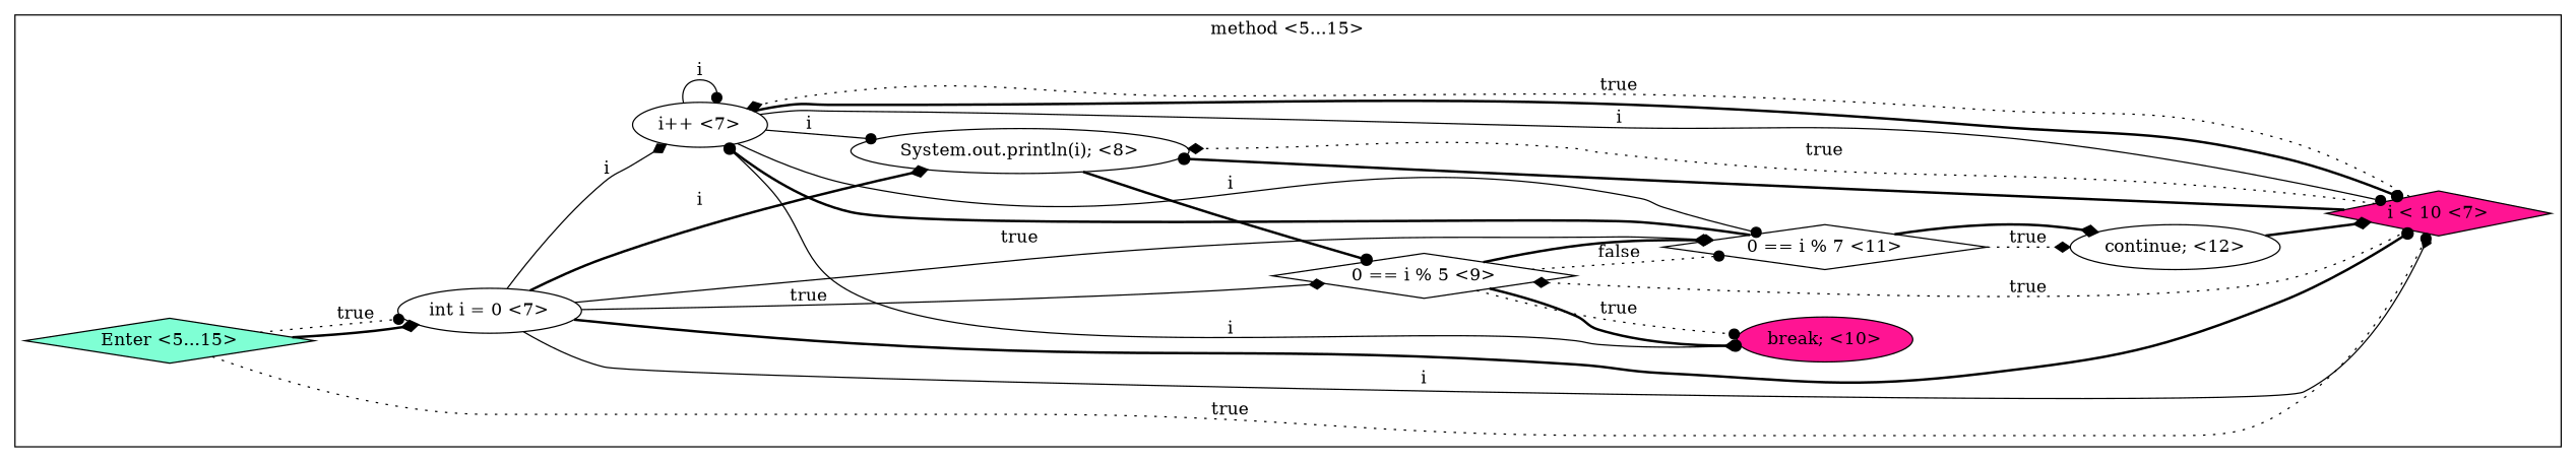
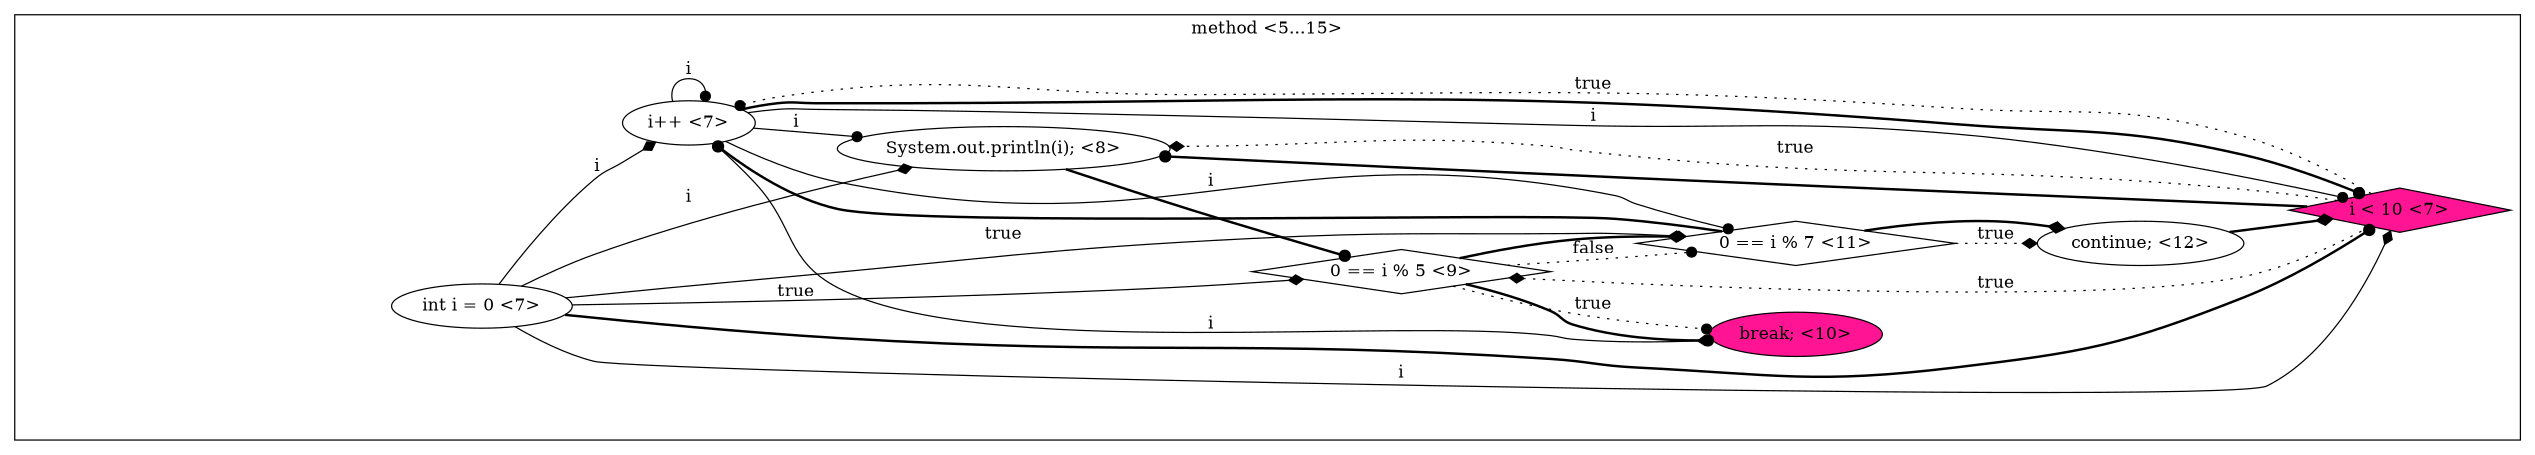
  digraph {
    rankdir=LR
    node [fillcolor=white shape=ellipse style=filled]
    edge [arrowhead=dot style=solid]
    n1 [label="i++ <7>"]
    n2 [label="0 == i % 5 <9>" shape=diamond]
    n3 [label="System.out.println(i); <8>"]
    n4 [fillcolor=deeppink label="i < 10 <7>" shape=diamond]
    n5 [label="0 == i % 7 <11>" shape=diamond]
    n6 [fillcolor=deeppink label="break; <10>"]
    n7 [label="continue; <12>"]
    n8 [label="int i = 0 <7>"]
-   n9 [fillcolor=aquamarine label="Enter <5...15>" shape=diamond]
    subgraph cluster_1 {
      label="method <5...15>"
      n1
      n2
      n3
      n4
      n5
      n6
      n7
      n8
-     n9
    }
    n1 -> n1 [label=i]
    n1 -> n3 [label=i]
    n1 -> n4 [label=i]
    n1 -> n4 [style=bold]
    n1 -> n5 [label=i]
    n1 -> n6 [arrowhead=diamond label=i]
    n2 -> n5 [label=false style=dotted]
    n2 -> n5 [arrowhead=diamond style=bold]
    n2 -> n6 [label=true style=dotted]
    n2 -> n6 [style=bold]
    n3 -> n2 [style=bold]
-   n4 -> n1 [arrowhead=diamond label=true style=dotted]
+   n4 -> n1 [label=true style=dotted]
    n4 -> n2 [arrowhead=diamond label=true style=dotted]
    n4 -> n3 [arrowhead=diamond label=true style=dotted]
    n4 -> n3 [style=bold]
    n5 -> n1 [style=bold]
    n5 -> n7 [arrowhead=diamond label=true style=dotted]
    n5 -> n7 [arrowhead=diamond style=bold]
    n7 -> n4 [arrowhead=diamond style=bold]
    n8 -> n1 [arrowhead=diamond label=i]
    n8 -> n2 [arrowhead=diamond label=true]
-   n8 -> n3 [arrowhead=diamond label=i style=bold]
+   n8 -> n3 [arrowhead=diamond label=i]
    n8 -> n4 [arrowhead=diamond label=i]
    n8 -> n4 [style=bold]
    n8 -> n5 [arrowhead=diamond label=true]
-   n9 -> n4 [label=true style=dotted]
-   n9 -> n8 [label=true style=dotted]
-   n9 -> n8 [arrowhead=diamond style=bold]
  }
